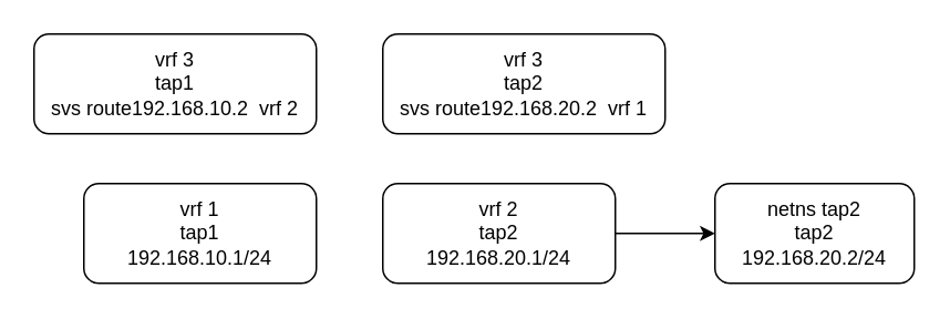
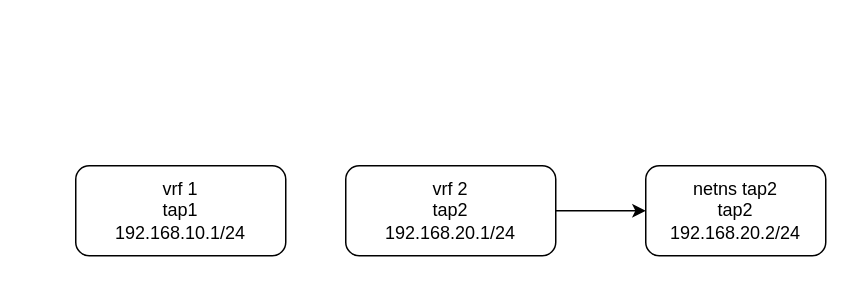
  <mxCell id="0" />
  <mxCell id="1" parent="0" />
  <mxCell id="2" value="" style="edgeStyle=orthogonalEdgeStyle;rounded=0;orthogonalLoop=1;jettySize=auto;html=1;" edge="1" parent="1" source="3" target="5"><mxGeometry relative="1" as="geometry" /></mxCell>
  <mxCell id="3" value="vrf 2&lt;div&gt;tap2&lt;/div&gt;&lt;div&gt;192.168.20.1/24&lt;/div&gt;" style="rounded=1;whiteSpace=wrap;html=1;" vertex="1" parent="1"><mxGeometry x="230" y="110" width="140" height="60" as="geometry" /></mxCell>
  <mxCell id="4" value="vrf 1&lt;div&gt;tap1&lt;/div&gt;&lt;div&gt;192.168.10.1/24&lt;/div&gt;" style="rounded=1;whiteSpace=wrap;html=1;" vertex="1" parent="1"><mxGeometry x="50" y="110" width="140" height="60" as="geometry" /></mxCell>
  <mxCell id="5" value="netns tap2&lt;div&gt;tap2&lt;/div&gt;&lt;div&gt;192.168.20.2/24&lt;/div&gt;" style="rounded=1;whiteSpace=wrap;html=1;" vertex="1" parent="1"><mxGeometry x="430" y="110" width="120" height="60" as="geometry" /></mxCell>
- <mxCell id="6" value="vrf 3&lt;div&gt;tap1&lt;/div&gt;&lt;div&gt;svs route192.168.10.2&amp;nbsp; vrf 2&lt;/div&gt;" style="rounded=1;whiteSpace=wrap;html=1;" vertex="1" parent="1"><mxGeometry x="20" y="20" width="170" height="60" as="geometry" /></mxCell>
- <mxCell id="7" value="vrf 3&lt;div&gt;tap2&lt;/div&gt;&lt;div&gt;svs route192.168.20.2&amp;nbsp; vrf 1&lt;br&gt;&lt;/div&gt;" style="rounded=1;whiteSpace=wrap;html=1;" vertex="1" parent="1"><mxGeometry x="230" y="20" width="170" height="60" as="geometry" /></mxCell>
